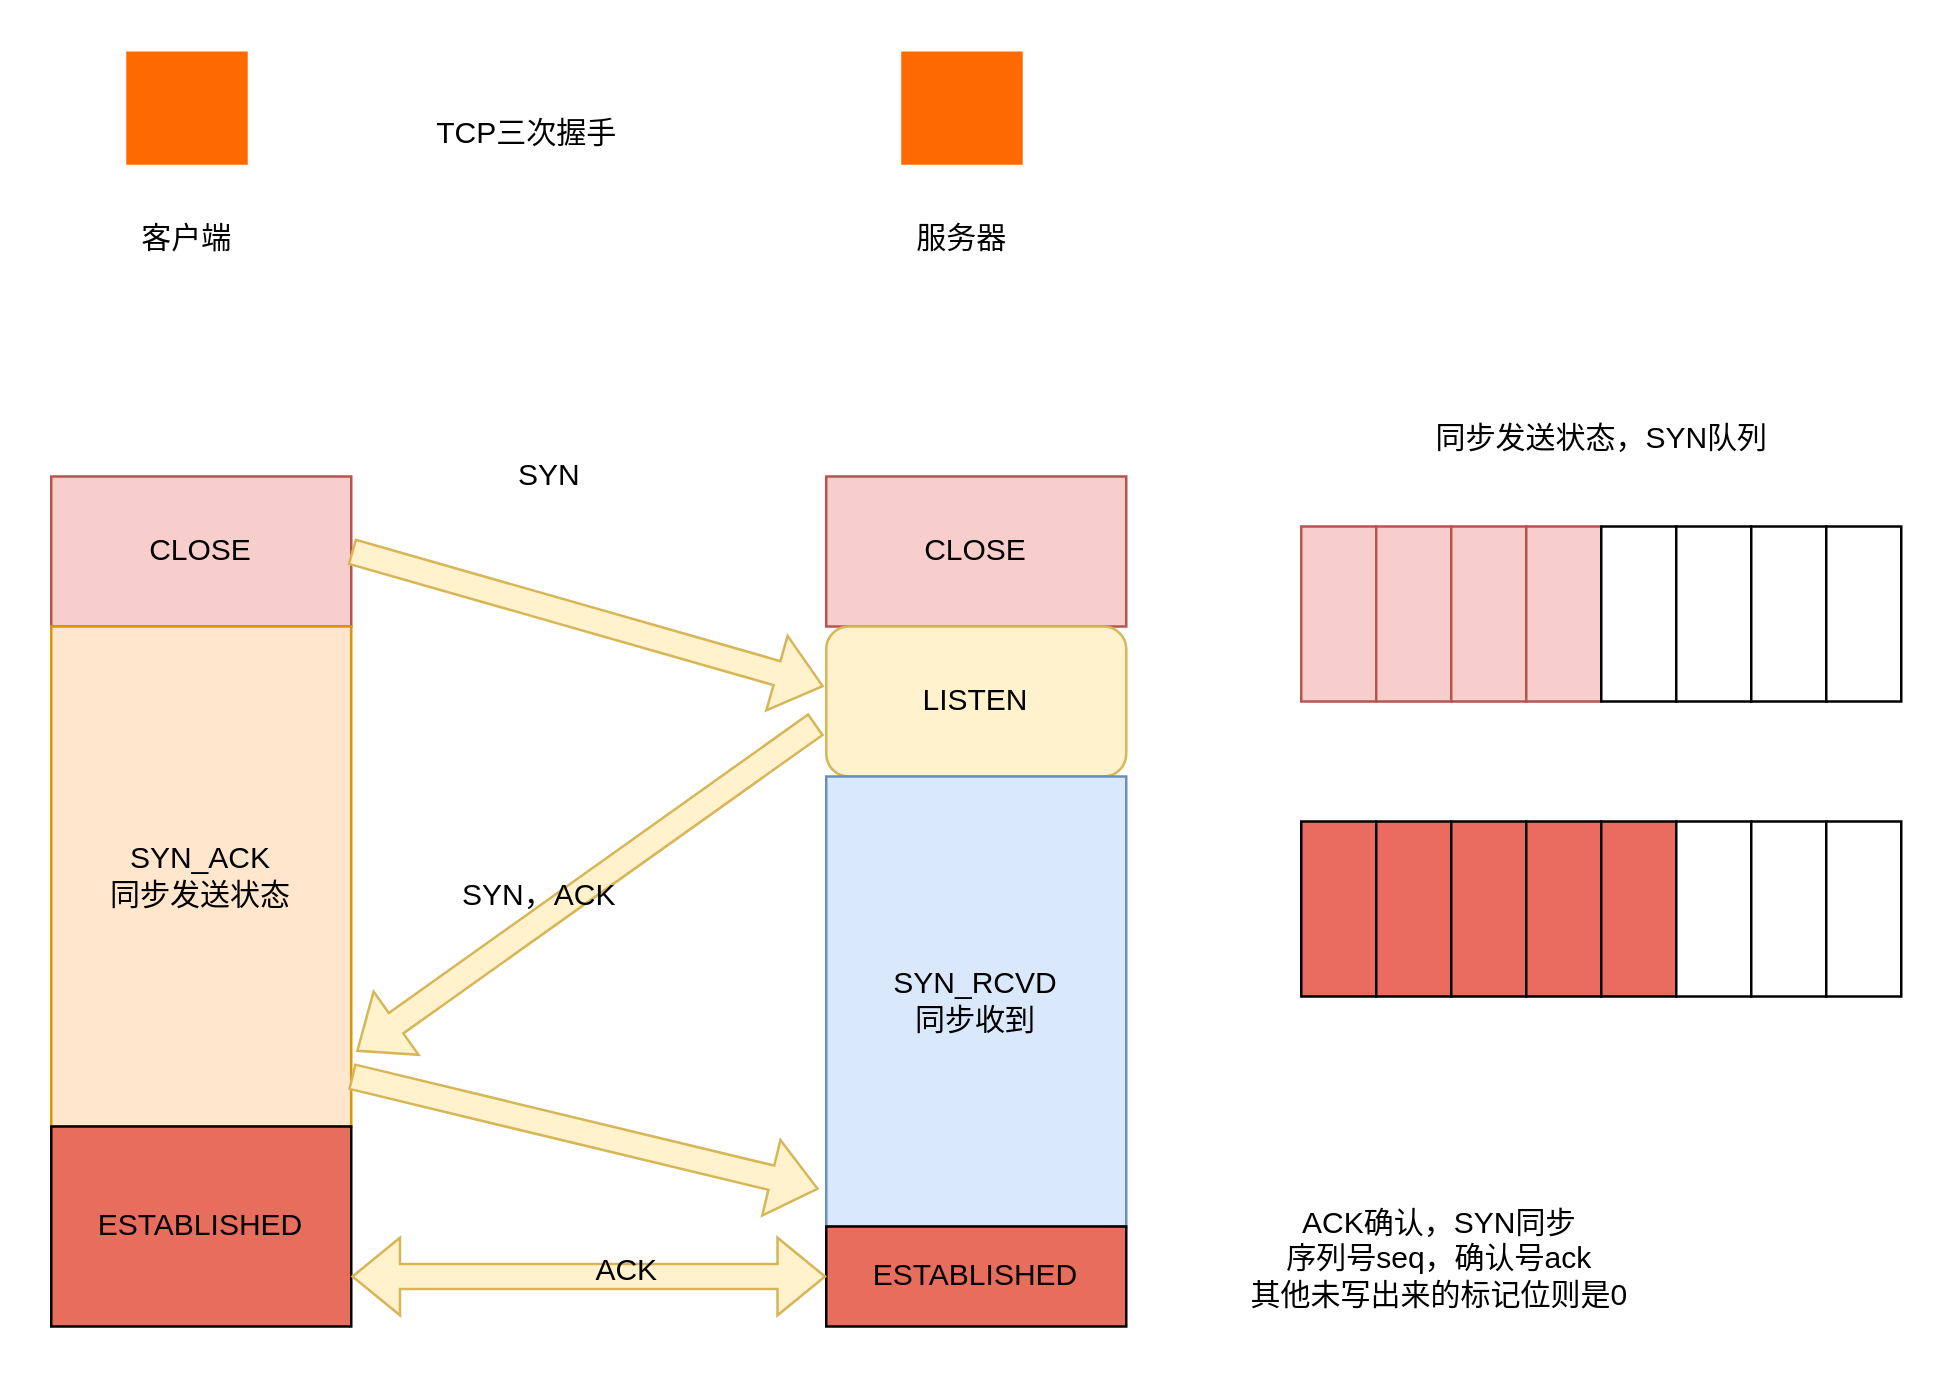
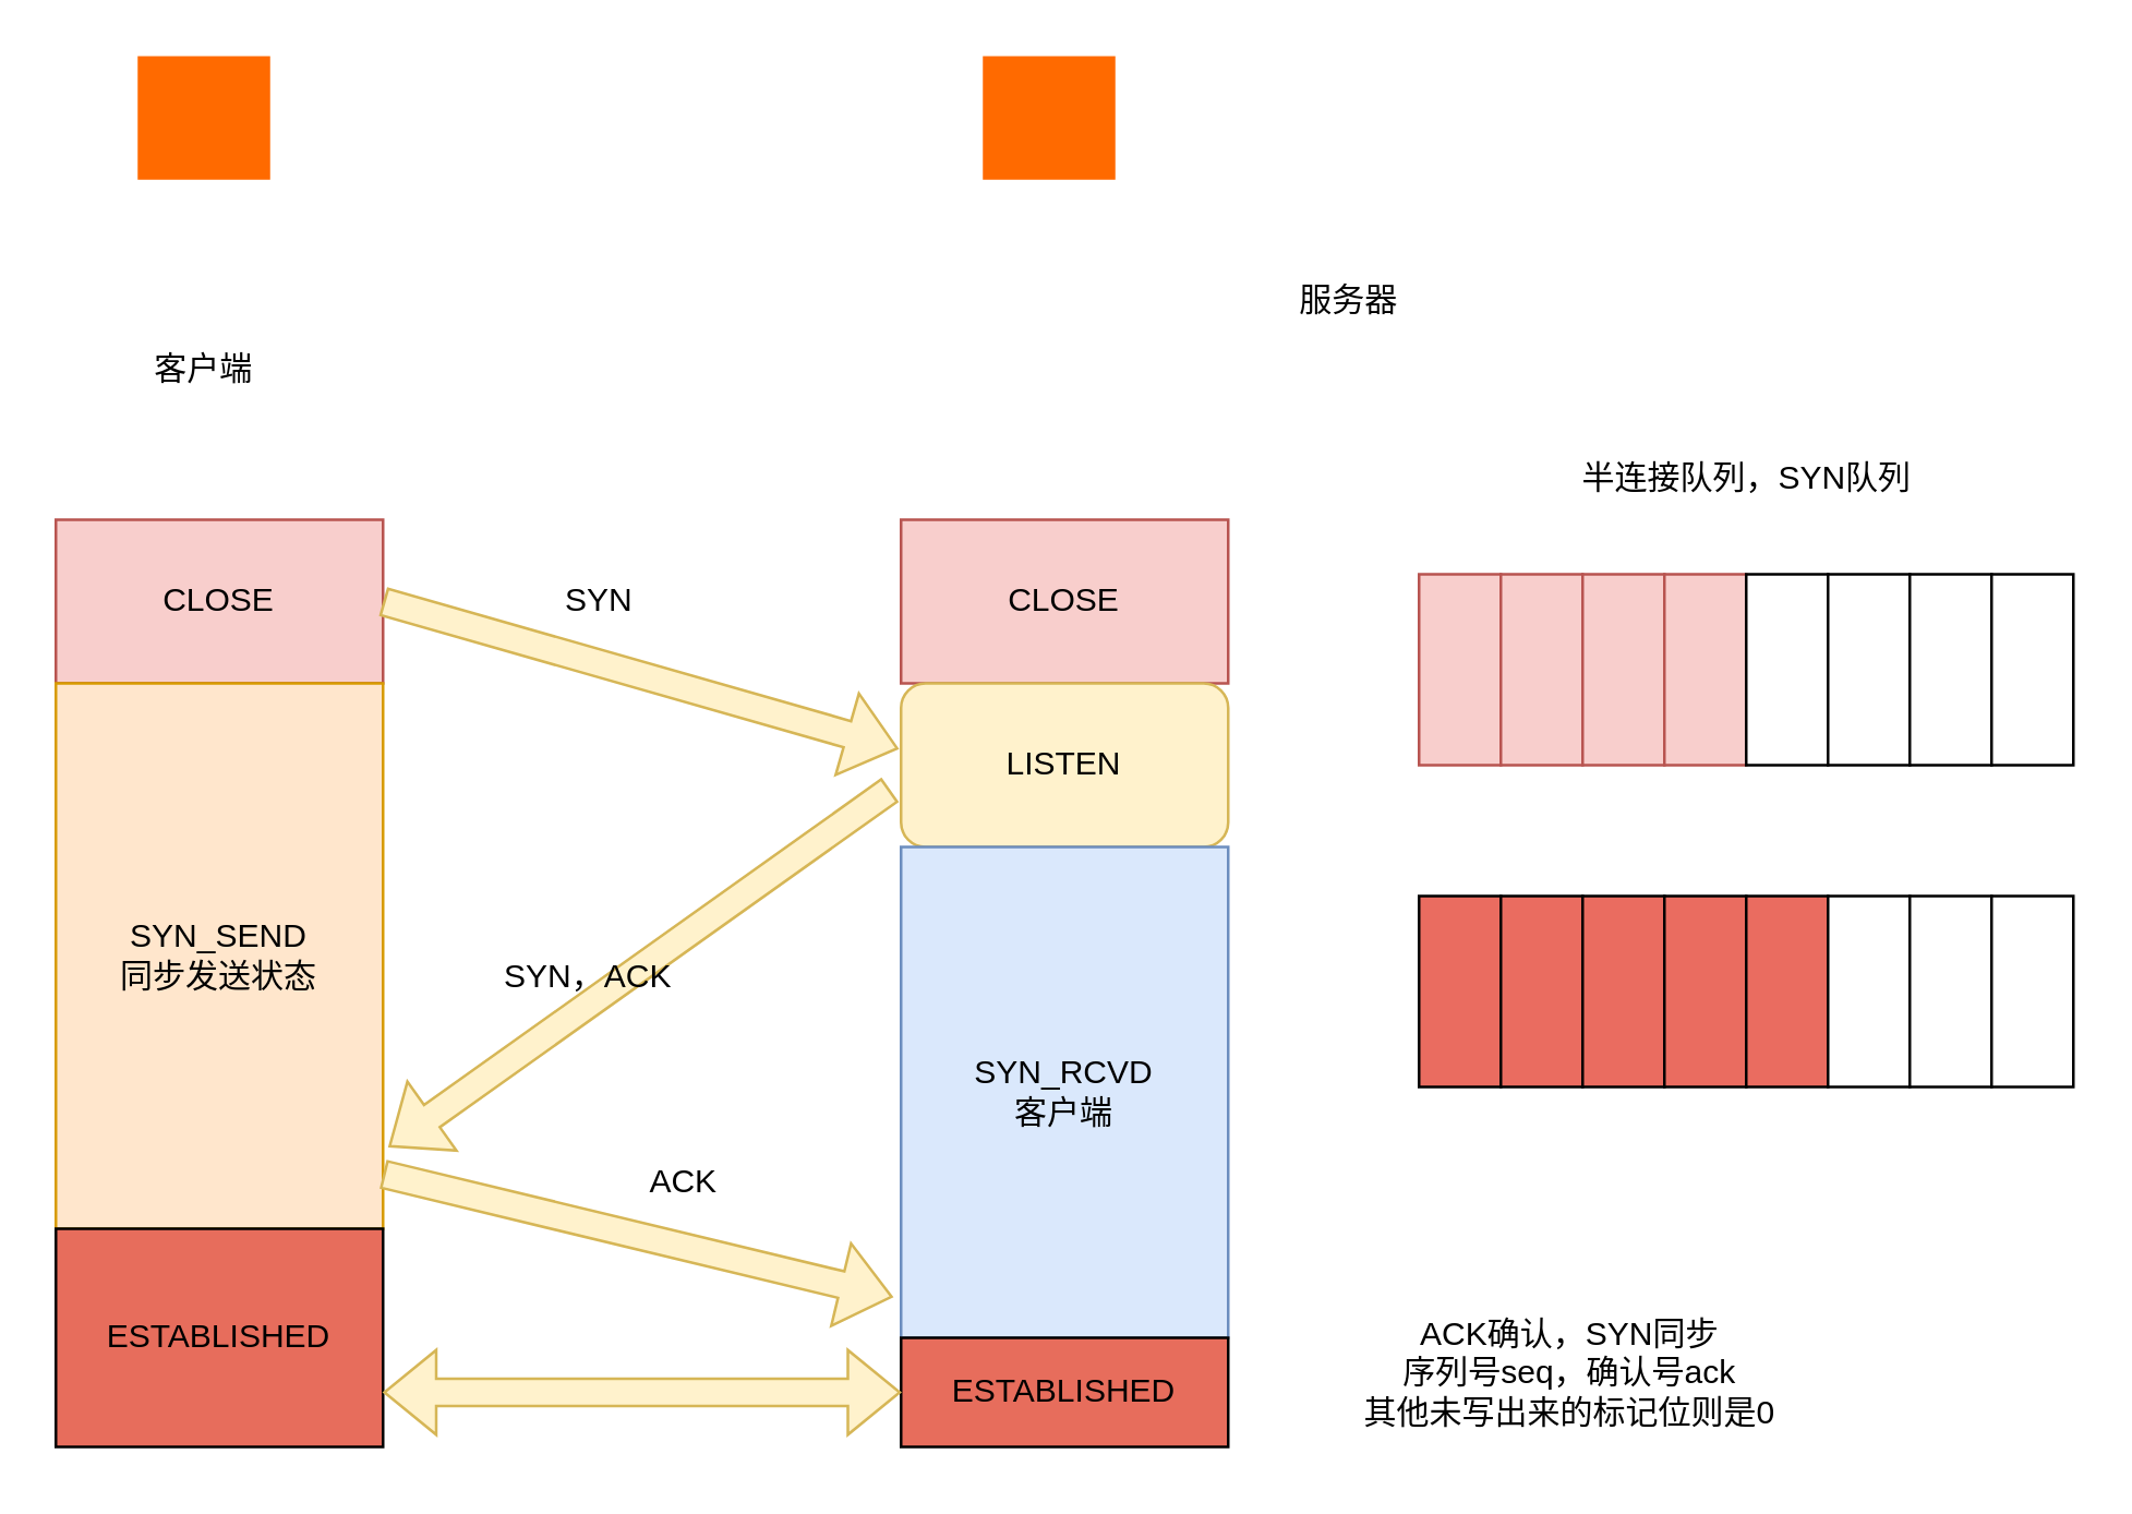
  <mxCell id="0" />
  <mxCell id="1" parent="0" />
  <mxCell id="2" value="" style="points=[];aspect=fixed;html=1;align=center;shadow=0;dashed=0;fillColor=#FF6A00;strokeColor=none;shape=mxgraph.alibaba_cloud.ecs_elastic_compute_service;" parent="1" vertex="1"><mxGeometry x="50" y="20" width="48.6" height="45.3" as="geometry" /></mxCell>
- <mxCell id="3" value="客户端" style="text;html=1;align=center;verticalAlign=middle;resizable=0;points=[];autosize=1;strokeColor=none;fillColor=none;" parent="1" vertex="1"><mxGeometry x="44.3" y="80" width="60" height="30" as="geometry" /></mxCell>
+ <mxCell id="3" value="客户端" style="text;html=1;align=center;verticalAlign=middle;resizable=0;points=[];autosize=1;strokeColor=none;fillColor=none;" parent="1" vertex="1"><mxGeometry x="44.3" y="120" width="60" height="30" as="geometry" /></mxCell>
  <mxCell id="4" value="" style="points=[];aspect=fixed;html=1;align=center;shadow=0;dashed=0;fillColor=#FF6A00;strokeColor=none;shape=mxgraph.alibaba_cloud.ecs_elastic_compute_service;" parent="1" vertex="1"><mxGeometry x="360" y="20" width="48.6" height="45.3" as="geometry" /></mxCell>
- <mxCell id="5" value="服务器" style="text;html=1;align=center;verticalAlign=middle;resizable=0;points=[];autosize=1;strokeColor=none;fillColor=none;" parent="1" vertex="1"><mxGeometry x="354.3" y="80" width="60" height="30" as="geometry" /></mxCell>
+ <mxCell id="5" value="服务器" style="text;html=1;align=center;verticalAlign=middle;resizable=0;points=[];autosize=1;strokeColor=none;fillColor=none;" parent="1" vertex="1"><mxGeometry x="464.3" y="95" width="60" height="30" as="geometry" /></mxCell>
  <mxCell id="6" value="CLOSE" style="rounded=0;whiteSpace=wrap;html=1;fillColor=#f8cecc;strokeColor=#b85450;" vertex="1" parent="1"><mxGeometry x="20" y="190" width="120" height="60" as="geometry" /></mxCell>
- <mxCell id="7" value="SYN_ACK&lt;div&gt;同步发送状态&lt;/div&gt;" style="rounded=0;whiteSpace=wrap;html=1;fillColor=#ffe6cc;strokeColor=#d79b00;" vertex="1" parent="1"><mxGeometry x="20" y="250" width="120" height="200" as="geometry" /></mxCell>
+ <mxCell id="7" value="SYN_SEND&lt;div&gt;同步发送状态&lt;/div&gt;" style="rounded=0;whiteSpace=wrap;html=1;fillColor=#ffe6cc;strokeColor=#d79b00;" vertex="1" parent="1"><mxGeometry x="20" y="250" width="120" height="200" as="geometry" /></mxCell>
  <mxCell id="8" value="ESTABLISHED" style="rounded=0;whiteSpace=wrap;html=1;fillColor=light-dark(#e76d5c, #ededed);strokeColor=default;gradientColor=none;" vertex="1" parent="1"><mxGeometry x="20" y="450" width="120" height="80" as="geometry" /></mxCell>
  <mxCell id="9" value="CLOSE" style="rounded=0;whiteSpace=wrap;html=1;fillColor=#f8cecc;strokeColor=#b85450;" vertex="1" parent="1"><mxGeometry x="330" y="190" width="120" height="60" as="geometry" /></mxCell>
  <mxCell id="10" value="LISTEN" style="whiteSpace=wrap;html=1;fillColor=#fff2cc;strokeColor=#d6b656;rounded=1;" vertex="1" parent="1"><mxGeometry x="330" y="250" width="120" height="60" as="geometry" /></mxCell>
- <mxCell id="11" value="SYN_RCVD&lt;div&gt;同步收到&lt;/div&gt;" style="rounded=0;whiteSpace=wrap;html=1;fillColor=#dae8fc;strokeColor=#6c8ebf;" vertex="1" parent="1"><mxGeometry x="330" y="310" width="120" height="180" as="geometry" /></mxCell>
+ <mxCell id="11" value="SYN_RCVD&lt;div&gt;客户端&lt;/div&gt;" style="rounded=0;whiteSpace=wrap;html=1;fillColor=#dae8fc;strokeColor=#6c8ebf;" vertex="1" parent="1"><mxGeometry x="330" y="310" width="120" height="180" as="geometry" /></mxCell>
  <mxCell id="12" value="ESTABLISHED" style="rounded=0;whiteSpace=wrap;html=1;fillColor=light-dark(#e76d5c, #ededed);" vertex="1" parent="1"><mxGeometry x="330" y="490" width="120" height="40" as="geometry" /></mxCell>
  <mxCell id="13" value="" style="shape=flexArrow;endArrow=classic;html=1;rounded=0;exitX=1;exitY=0.5;exitDx=0;exitDy=0;entryX=-0.008;entryY=0.4;entryDx=0;entryDy=0;entryPerimeter=0;fillColor=#fff2cc;strokeColor=#d6b656;" edge="1" parent="1" source="6" target="10"><mxGeometry width="50" height="50" relative="1" as="geometry"><mxPoint x="230" y="290" as="sourcePoint" /><mxPoint x="280" y="240" as="targetPoint" /></mxGeometry></mxCell>
  <mxCell id="14" value="" style="shape=flexArrow;endArrow=classic;html=1;rounded=0;entryX=1.017;entryY=0.85;entryDx=0;entryDy=0;entryPerimeter=0;exitX=-0.033;exitY=0.65;exitDx=0;exitDy=0;exitPerimeter=0;fillColor=#fff2cc;strokeColor=#d6b656;" edge="1" parent="1" source="10" target="7"><mxGeometry width="50" height="50" relative="1" as="geometry"><mxPoint x="280" y="390" as="sourcePoint" /><mxPoint x="330" y="340" as="targetPoint" /></mxGeometry></mxCell>
  <mxCell id="15" value="" style="shape=flexArrow;endArrow=classic;html=1;rounded=0;exitX=1;exitY=0.9;exitDx=0;exitDy=0;exitPerimeter=0;entryX=-0.025;entryY=0.917;entryDx=0;entryDy=0;entryPerimeter=0;fillColor=#fff2cc;strokeColor=#d6b656;" edge="1" parent="1" source="7" target="11"><mxGeometry width="50" height="50" relative="1" as="geometry"><mxPoint x="250" y="530" as="sourcePoint" /><mxPoint x="300" y="480" as="targetPoint" /></mxGeometry></mxCell>
  <mxCell id="16" value="" style="shape=flexArrow;endArrow=classic;startArrow=classic;html=1;rounded=0;exitX=1;exitY=0.75;exitDx=0;exitDy=0;entryX=0;entryY=0.5;entryDx=0;entryDy=0;fillColor=#fff2cc;strokeColor=#d6b656;" edge="1" parent="1" source="8" target="12"><mxGeometry width="100" height="100" relative="1" as="geometry"><mxPoint x="190" y="590" as="sourcePoint" /><mxPoint x="290" y="490" as="targetPoint" /></mxGeometry></mxCell>
- <mxCell id="17" value="SYN" style="text;html=1;align=center;verticalAlign=middle;resizable=0;points=[];autosize=1;strokeColor=none;fillColor=none;" vertex="1" parent="1"><mxGeometry x="194" y="175" width="50" height="30" as="geometry" /></mxCell>
+ <mxCell id="17" value="SYN" style="text;html=1;align=center;verticalAlign=middle;resizable=0;points=[];autosize=1;strokeColor=none;fillColor=none;" vertex="1" parent="1"><mxGeometry x="194" y="205" width="50" height="30" as="geometry" /></mxCell>
  <mxCell id="18" value="SYN，ACK" style="text;html=1;align=center;verticalAlign=middle;resizable=0;points=[];autosize=1;strokeColor=none;fillColor=none;" vertex="1" parent="1"><mxGeometry x="175" y="343" width="80" height="30" as="geometry" /></mxCell>
- <mxCell id="19" value="ACK" style="text;html=1;align=center;verticalAlign=middle;resizable=0;points=[];autosize=1;strokeColor=none;fillColor=none;" vertex="1" parent="1"><mxGeometry x="225" y="493" width="50" height="30" as="geometry" /></mxCell>
+ <mxCell id="19" value="ACK" style="text;html=1;align=center;verticalAlign=middle;resizable=0;points=[];autosize=1;strokeColor=none;fillColor=none;" vertex="1" parent="1"><mxGeometry x="225" y="418" width="50" height="30" as="geometry" /></mxCell>
  <mxCell id="20" value="ACK确认，SYN同步&lt;div&gt;序列号seq，确认号ack&lt;/div&gt;&lt;div&gt;其他未写出来的标记位则是0&lt;/div&gt;" style="text;html=1;align=center;verticalAlign=middle;resizable=0;points=[];autosize=1;strokeColor=none;fillColor=none;" vertex="1" parent="1"><mxGeometry x="490" y="473" width="170" height="60" as="geometry" /></mxCell>
- <mxCell id="21" value="TCP三次握手" style="text;html=1;align=center;verticalAlign=middle;resizable=0;points=[];autosize=1;strokeColor=none;fillColor=none;" vertex="1" parent="1"><mxGeometry x="160" y="38" width="100" height="30" as="geometry" /></mxCell>
  <mxCell id="22" value="" style="rounded=0;whiteSpace=wrap;html=1;fillColor=#f8cecc;strokeColor=#b85450;" vertex="1" parent="1"><mxGeometry x="520" y="210" width="30" height="70" as="geometry" /></mxCell>
  <mxCell id="23" value="" style="rounded=0;whiteSpace=wrap;html=1;fillColor=#f8cecc;strokeColor=#b85450;" vertex="1" parent="1"><mxGeometry x="550" y="210" width="30" height="70" as="geometry" /></mxCell>
  <mxCell id="24" value="" style="rounded=0;whiteSpace=wrap;html=1;fillColor=#f8cecc;strokeColor=#b85450;" vertex="1" parent="1"><mxGeometry x="580" y="210" width="30" height="70" as="geometry" /></mxCell>
  <mxCell id="25" value="" style="rounded=0;whiteSpace=wrap;html=1;fillColor=#f8cecc;strokeColor=#b85450;" vertex="1" parent="1"><mxGeometry x="610" y="210" width="30" height="70" as="geometry" /></mxCell>
  <mxCell id="26" value="" style="rounded=0;whiteSpace=wrap;html=1;" vertex="1" parent="1"><mxGeometry x="640" y="210" width="30" height="70" as="geometry" /></mxCell>
  <mxCell id="27" value="" style="rounded=0;whiteSpace=wrap;html=1;" vertex="1" parent="1"><mxGeometry x="670" y="210" width="30" height="70" as="geometry" /></mxCell>
  <mxCell id="28" value="" style="rounded=0;whiteSpace=wrap;html=1;" vertex="1" parent="1"><mxGeometry x="700" y="210" width="30" height="70" as="geometry" /></mxCell>
  <mxCell id="29" value="" style="rounded=0;whiteSpace=wrap;html=1;" vertex="1" parent="1"><mxGeometry x="730" y="210" width="30" height="70" as="geometry" /></mxCell>
  <mxCell id="30" value="" style="rounded=0;whiteSpace=wrap;html=1;fillColor=light-dark(#ea6c60, #ededed);" vertex="1" parent="1"><mxGeometry x="520" y="328" width="30" height="70" as="geometry" /></mxCell>
  <mxCell id="31" value="" style="rounded=0;whiteSpace=wrap;html=1;fillColor=light-dark(#ea6c60, #ededed);" vertex="1" parent="1"><mxGeometry x="550" y="328" width="30" height="70" as="geometry" /></mxCell>
  <mxCell id="32" value="" style="rounded=0;whiteSpace=wrap;html=1;fillColor=light-dark(#ea6c60, #ededed);" vertex="1" parent="1"><mxGeometry x="580" y="328" width="30" height="70" as="geometry" /></mxCell>
  <mxCell id="33" value="" style="rounded=0;whiteSpace=wrap;html=1;fillColor=light-dark(#ea6c60, #ededed);" vertex="1" parent="1"><mxGeometry x="610" y="328" width="30" height="70" as="geometry" /></mxCell>
  <mxCell id="34" value="" style="rounded=0;whiteSpace=wrap;html=1;fillColor=light-dark(#ea6c60, #ededed);" vertex="1" parent="1"><mxGeometry x="640" y="328" width="30" height="70" as="geometry" /></mxCell>
  <mxCell id="35" value="" style="rounded=0;whiteSpace=wrap;html=1;" vertex="1" parent="1"><mxGeometry x="670" y="328" width="30" height="70" as="geometry" /></mxCell>
  <mxCell id="36" value="" style="rounded=0;whiteSpace=wrap;html=1;" vertex="1" parent="1"><mxGeometry x="700" y="328" width="30" height="70" as="geometry" /></mxCell>
  <mxCell id="37" value="" style="rounded=0;whiteSpace=wrap;html=1;" vertex="1" parent="1"><mxGeometry x="730" y="328" width="30" height="70" as="geometry" /></mxCell>
- <mxCell id="38" value="同步发送状态，SYN队列" style="text;html=1;align=center;verticalAlign=middle;resizable=0;points=[];autosize=1;strokeColor=none;fillColor=none;" vertex="1" parent="1"><mxGeometry x="570" y="160" width="140" height="30" as="geometry" /></mxCell>
+ <mxCell id="38" value="半连接队列，SYN队列" style="text;html=1;align=center;verticalAlign=middle;resizable=0;points=[];autosize=1;strokeColor=none;fillColor=none;" vertex="1" parent="1"><mxGeometry x="570" y="160" width="140" height="30" as="geometry" /></mxCell>
